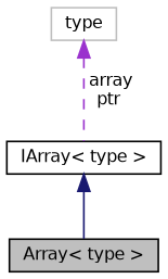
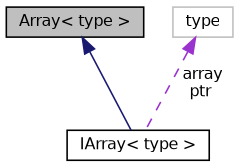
  digraph {
    node [color=black fillcolor=white fontname=Helvetica fontsize=10 shape=record style=filled]
    edge [dir=back fontname=Helvetica fontsize=10 labelfontname=Helvetica labelfontsize=10]
    n1 [fillcolor=grey75 fontcolor=black height=0.2 label="Array\< type \>" width=0.4]
    n2 [height=0.2 label="IArray\< type \>" width=0.4]
    n3 [color=grey75 height=0.2 label=type width=0.4]
-   n2 -> n1 [color=midnightblue style=solid]
+   n1 -> n2 [color=midnightblue style=solid]
    n3 -> n2 [color=darkorchid3 label=" array\nptr" style=dashed]
  }
